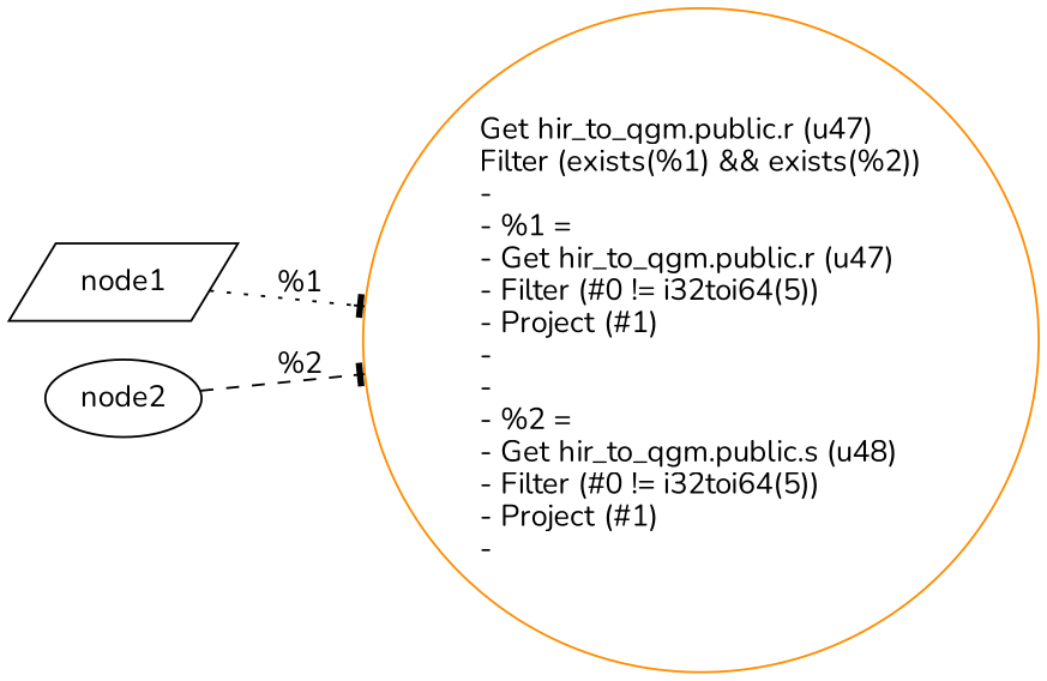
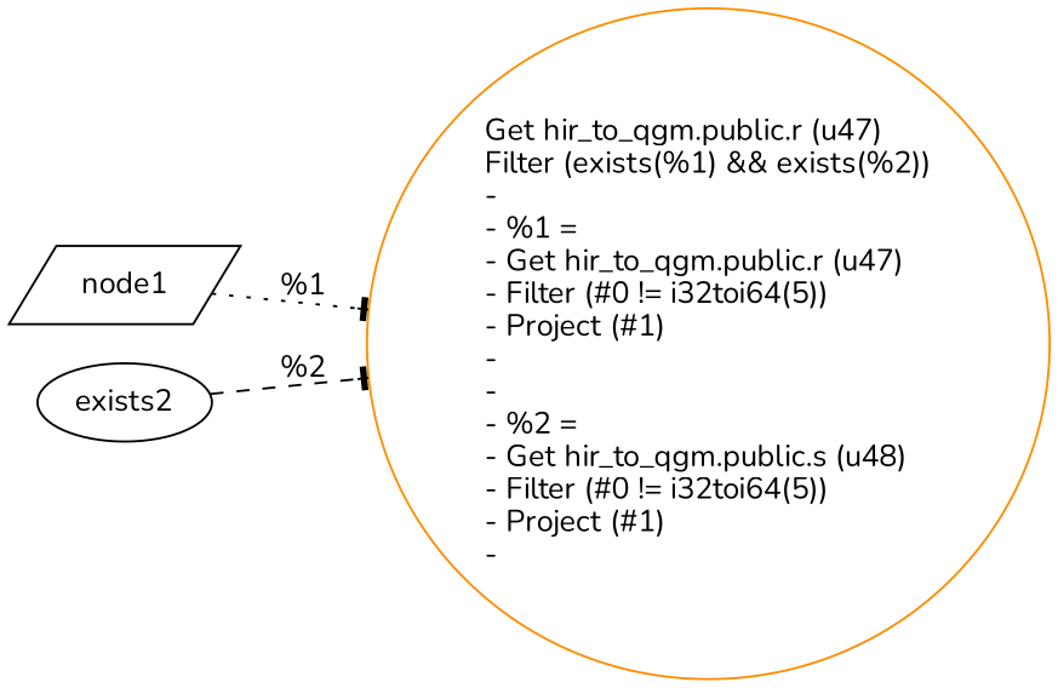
  digraph {
    rankdir=LR
    fontname=Nunito
    node [shape=ellipse color=black fontname=Nunito]
    edge [arrowhead=tee fontname=Nunito]
    n1 [label="Get hir_to_qgm.public.r (u47)\lFilter (exists(%1) && exists(%2))\l-\l- %1 =\l- Get hir_to_qgm.public.r (u47)\l- Filter (#0 != i32toi64(5))\l- Project (#1)\l-\l-\l- %2 =\l- Get hir_to_qgm.public.s (u48)\l- Filter (#0 != i32toi64(5))\l- Project (#1)\l-\l" color=darkorange]
    node1 [shape=parallelogram]
-   node2
+   node2 [label=exists2]
    node1 -> n1 [label="%1\l" style=dotted]
    node2 -> n1 [label="%2\l" style=dashed]
  }
